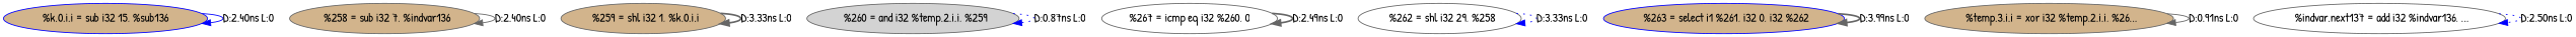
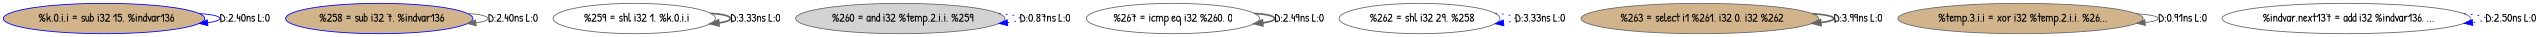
  digraph {
    fontname="Patrick Hand"
    node [color=gray40 fillcolor=tan fontname="Patrick Hand" style=filled]
    edge [color=gray40 fontname="Patrick Hand" style=solid]
-   n1 [color=blue label="%k.0.i.i = sub i32 15, %sub136"]
-   n2 [label="  %258 = sub i32 7, %indvar136"]
-   n3 [label="  %259 = shl i32 1, %k.0.i.i"]
+   n1 [color=blue label="  %k.0.i.i = sub i32 15, %indvar136"]
+   n2 [color=blue label="  %258 = sub i32 7, %indvar136"]
+   n3 [fillcolor=white label="  %259 = shl i32 1, %k.0.i.i"]
    n4 [fillcolor=lightgrey label="  %260 = and i32 %temp.2.i.i, %259"]
    n5 [fillcolor=white label="%267 = icmp eq i32 %260, 0"]
    n6 [fillcolor=white label="  %262 = shl i32 29, %258"]
-   n7 [color=blue label="  %263 = select i1 %261, i32 0, i32 %262"]
+   n7 [label="  %263 = select i1 %261, i32 0, i32 %262"]
    n8 [label="  %temp.3.i.i = xor i32 %temp.2.i.i, %26..."]
    n9 [fillcolor=white label="  %indvar.next137 = add i32 %indvar136, ..."]
    n1 -> n1 [color=blue label="D:2.40ns L:0"]
    n2 -> n2 [label="D:2.40ns L:0"]
    n3 -> n3 [label="D:3.33ns L:0" style=bold]
    n4 -> n4 [color=blue label="D:0.87ns L:0" style=dotted]
    n5 -> n5 [label="D:2.49ns L:0" style=bold]
    n6 -> n6 [color=blue label="D:3.33ns L:0" style=dotted]
    n7 -> n7 [label="D:3.99ns L:0" style=bold]
    n8 -> n8 [label="D:0.91ns L:0"]
    n9 -> n9 [color=blue label="D:2.50ns L:0" style=dotted]
  }
